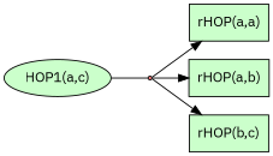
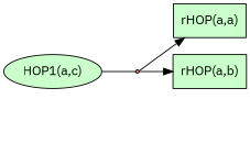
  digraph {
    fontname="IBM Plex Sans"
    rankdir=LR
    node [color=black fillcolor="#CBFFCB" fontname="IBM Plex Sans" shape=box style=filled]
    edge [fontname="IBM Plex Sans"]
    n1 [label="HOP1(a,c)" shape=ellipse texlbl="$HOP3(a,c)$"]
    RULEHYPEREDGE_0_LOST_a_c_a_b_ [fillcolor="#FF8383" shape=point]
    n3 [label="rHOP(a,a)" texlbl="$rHOP(a,a)$"]
    n4 [label="rHOP(a,b)" texlbl="$rHOP(a,b)$"]
-   n5 [label="rHOP(b,c)" texlbl="$rHOP(b,c)$"]
    n1 -> RULEHYPEREDGE_0_LOST_a_c_a_b_ [arrowhead=none]
    RULEHYPEREDGE_0_LOST_a_c_a_b_ -> n3
    RULEHYPEREDGE_0_LOST_a_c_a_b_ -> n4
-   RULEHYPEREDGE_0_LOST_a_c_a_b_ -> n5
  }
